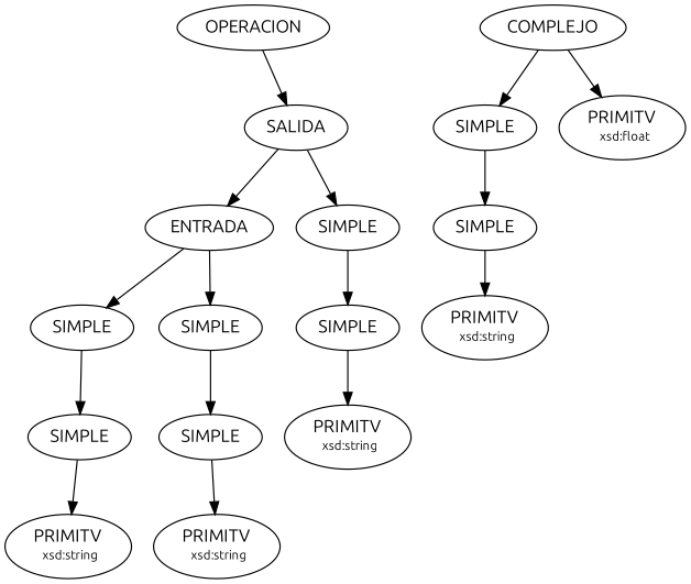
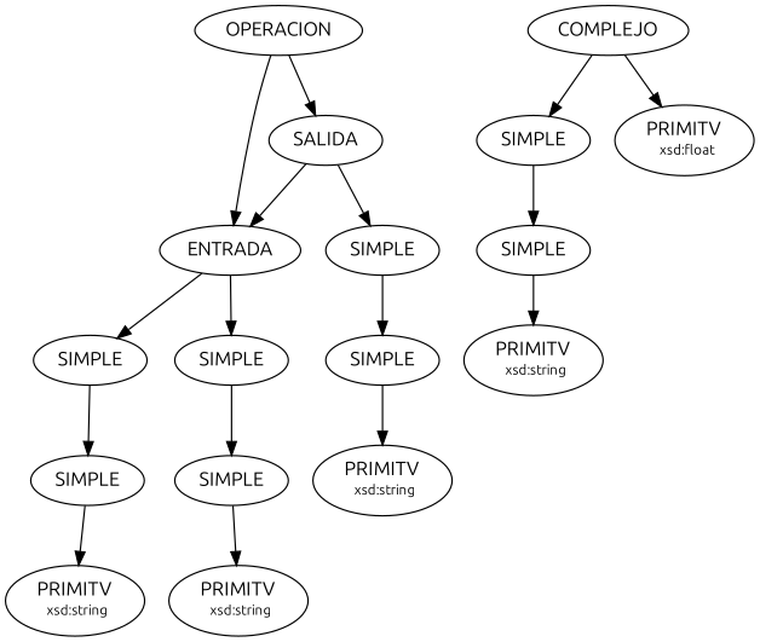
  digraph {
    fontname=Ubuntu
    node [fontname=Ubuntu]
    edge [fontname=Ubuntu]
    n1 [label=OPERACION]
    n2 [label=ENTRADA]
    n3 [label=SALIDA]
    n4 [label=SIMPLE]
    n5 [label=SIMPLE]
    n6 [label=SIMPLE]
    n7 [label=SIMPLE]
    n8 [label=SIMPLE]
    n9 [label=<PRIMITV<BR/> <FONT POINT-SIZE="10">xsd:string</FONT>>]
    n10 [label=<PRIMITV<BR/> <FONT POINT-SIZE="10">xsd:string</FONT>>]
    n11 [label=COMPLEJO]
    n12 [label=SIMPLE]
    n13 [label=<PRIMITV<BR/> <FONT POINT-SIZE="10">xsd:float</FONT>>]
    n14 [label=SIMPLE]
    n15 [label=SIMPLE]
    n16 [label=<PRIMITV<BR/> <FONT POINT-SIZE="10">xsd:string</FONT>>]
    n17 [label=<PRIMITV<BR/> <FONT POINT-SIZE="10">xsd:string</FONT>>]
+   n1 -> n2
    n1 -> n3
    n2 -> n4
    n2 -> n5
    n3 -> n2
    n3 -> n6
    n4 -> n7
    n5 -> n8
    n6 -> n14
    n7 -> n9
    n8 -> n10
    n11 -> n12
    n11 -> n13
    n12 -> n15
    n14 -> n17
    n15 -> n16
  }
